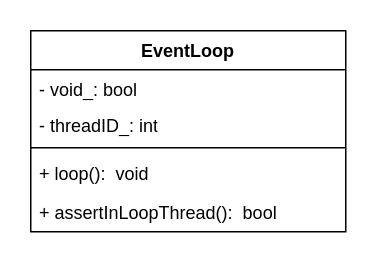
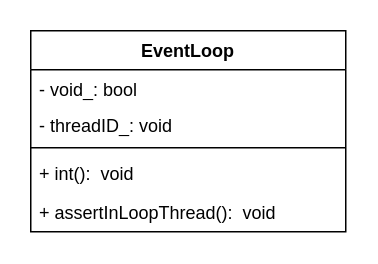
  <mxCell id="0" />
  <mxCell id="1" parent="0" />
  <mxCell id="2" value="EventLoop" style="swimlane;fontStyle=1;align=center;verticalAlign=top;childLayout=stackLayout;horizontal=1;startSize=26;horizontalStack=0;resizeParent=1;resizeParentMax=0;resizeLast=0;collapsible=1;marginBottom=0;whiteSpace=wrap;html=1;" parent="1" vertex="1"><mxGeometry x="20" y="20" width="210" height="134" as="geometry"><mxRectangle x="280" y="110" width="100" height="30" as="alternateBounds" /></mxGeometry></mxCell>
  <mxCell id="3" value="- void_: bool" style="text;strokeColor=none;fillColor=none;align=left;verticalAlign=top;spacingLeft=4;spacingRight=4;overflow=hidden;rotatable=0;points=[[0,0.5],[1,0.5]];portConstraint=eastwest;whiteSpace=wrap;html=1;" parent="2" vertex="1"><mxGeometry y="26" width="210" height="24" as="geometry" /></mxCell>
- <mxCell id="4" value="- threadID_: int" style="text;strokeColor=none;fillColor=none;align=left;verticalAlign=top;spacingLeft=4;spacingRight=4;overflow=hidden;rotatable=0;points=[[0,0.5],[1,0.5]];portConstraint=eastwest;whiteSpace=wrap;html=1;" parent="2" vertex="1"><mxGeometry y="50" width="210" height="24" as="geometry" /></mxCell>
+ <mxCell id="4" value="- threadID_: void" style="text;strokeColor=none;fillColor=none;align=left;verticalAlign=top;spacingLeft=4;spacingRight=4;overflow=hidden;rotatable=0;points=[[0,0.5],[1,0.5]];portConstraint=eastwest;whiteSpace=wrap;html=1;" parent="2" vertex="1"><mxGeometry y="50" width="210" height="24" as="geometry" /></mxCell>
  <mxCell id="5" value="" style="line;strokeWidth=1;fillColor=none;align=left;verticalAlign=middle;spacingTop=-1;spacingLeft=3;spacingRight=3;rotatable=0;labelPosition=right;points=[];portConstraint=eastwest;strokeColor=inherit;" parent="2" vertex="1"><mxGeometry y="74" width="210" height="8" as="geometry" /></mxCell>
- <mxCell id="6" value="+ loop():&amp;nbsp; void" style="text;strokeColor=none;fillColor=none;align=left;verticalAlign=top;spacingLeft=4;spacingRight=4;overflow=hidden;rotatable=0;points=[[0,0.5],[1,0.5]];portConstraint=eastwest;whiteSpace=wrap;html=1;" parent="2" vertex="1"><mxGeometry y="82" width="210" height="26" as="geometry" /></mxCell>
- <mxCell id="7" value="+ assertInLoopThread():&amp;nbsp; bool" style="text;strokeColor=none;fillColor=none;align=left;verticalAlign=top;spacingLeft=4;spacingRight=4;overflow=hidden;rotatable=0;points=[[0,0.5],[1,0.5]];portConstraint=eastwest;whiteSpace=wrap;html=1;" parent="2" vertex="1"><mxGeometry y="108" width="210" height="26" as="geometry" /></mxCell>
+ <mxCell id="6" value="+ int():&amp;nbsp; void" style="text;strokeColor=none;fillColor=none;align=left;verticalAlign=top;spacingLeft=4;spacingRight=4;overflow=hidden;rotatable=0;points=[[0,0.5],[1,0.5]];portConstraint=eastwest;whiteSpace=wrap;html=1;" parent="2" vertex="1"><mxGeometry y="82" width="210" height="26" as="geometry" /></mxCell>
+ <mxCell id="7" value="+ assertInLoopThread():&amp;nbsp; void" style="text;strokeColor=none;fillColor=none;align=left;verticalAlign=top;spacingLeft=4;spacingRight=4;overflow=hidden;rotatable=0;points=[[0,0.5],[1,0.5]];portConstraint=eastwest;whiteSpace=wrap;html=1;" parent="2" vertex="1"><mxGeometry y="108" width="210" height="26" as="geometry" /></mxCell>
